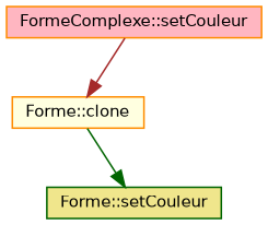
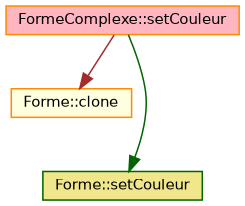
  digraph {
    rankdir=TB
    node [color=darkorange fontname=Helvetica fontsize=10 shape=box style=filled]
    edge [fontname=Helvetica fontsize=10 labelfontname=Helvetica labelfontsize=10 style=solid]
    n1 [fillcolor=lightpink fontcolor=black height=0.2 label="FormeComplexe::setCouleur" width=0.4]
    n2 [fillcolor=lightyellow height=0.2 label="Forme::clone" width=0.4]
    n3 [color=darkgreen fillcolor=khaki height=0.2 label="Forme::setCouleur" width=0.4]
    n1 -> n2 [color=brown]
-   n2 -> n3 [color=darkgreen]
+   n1 -> n3 [color=darkgreen]
  }
